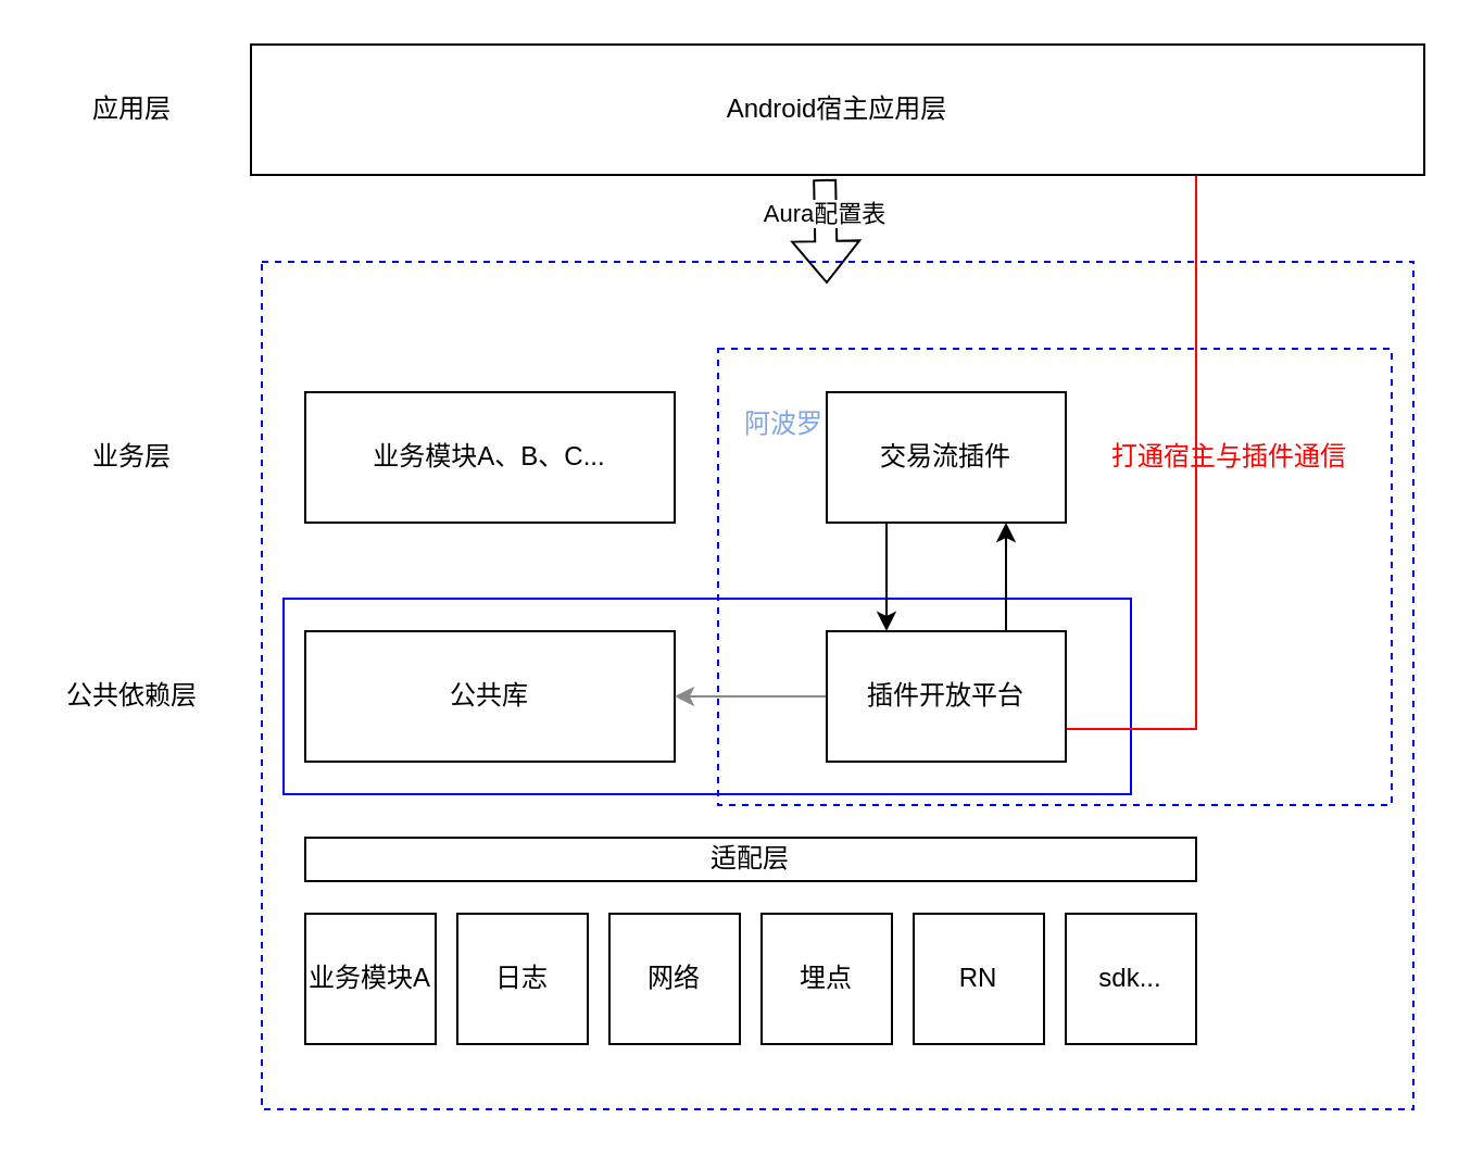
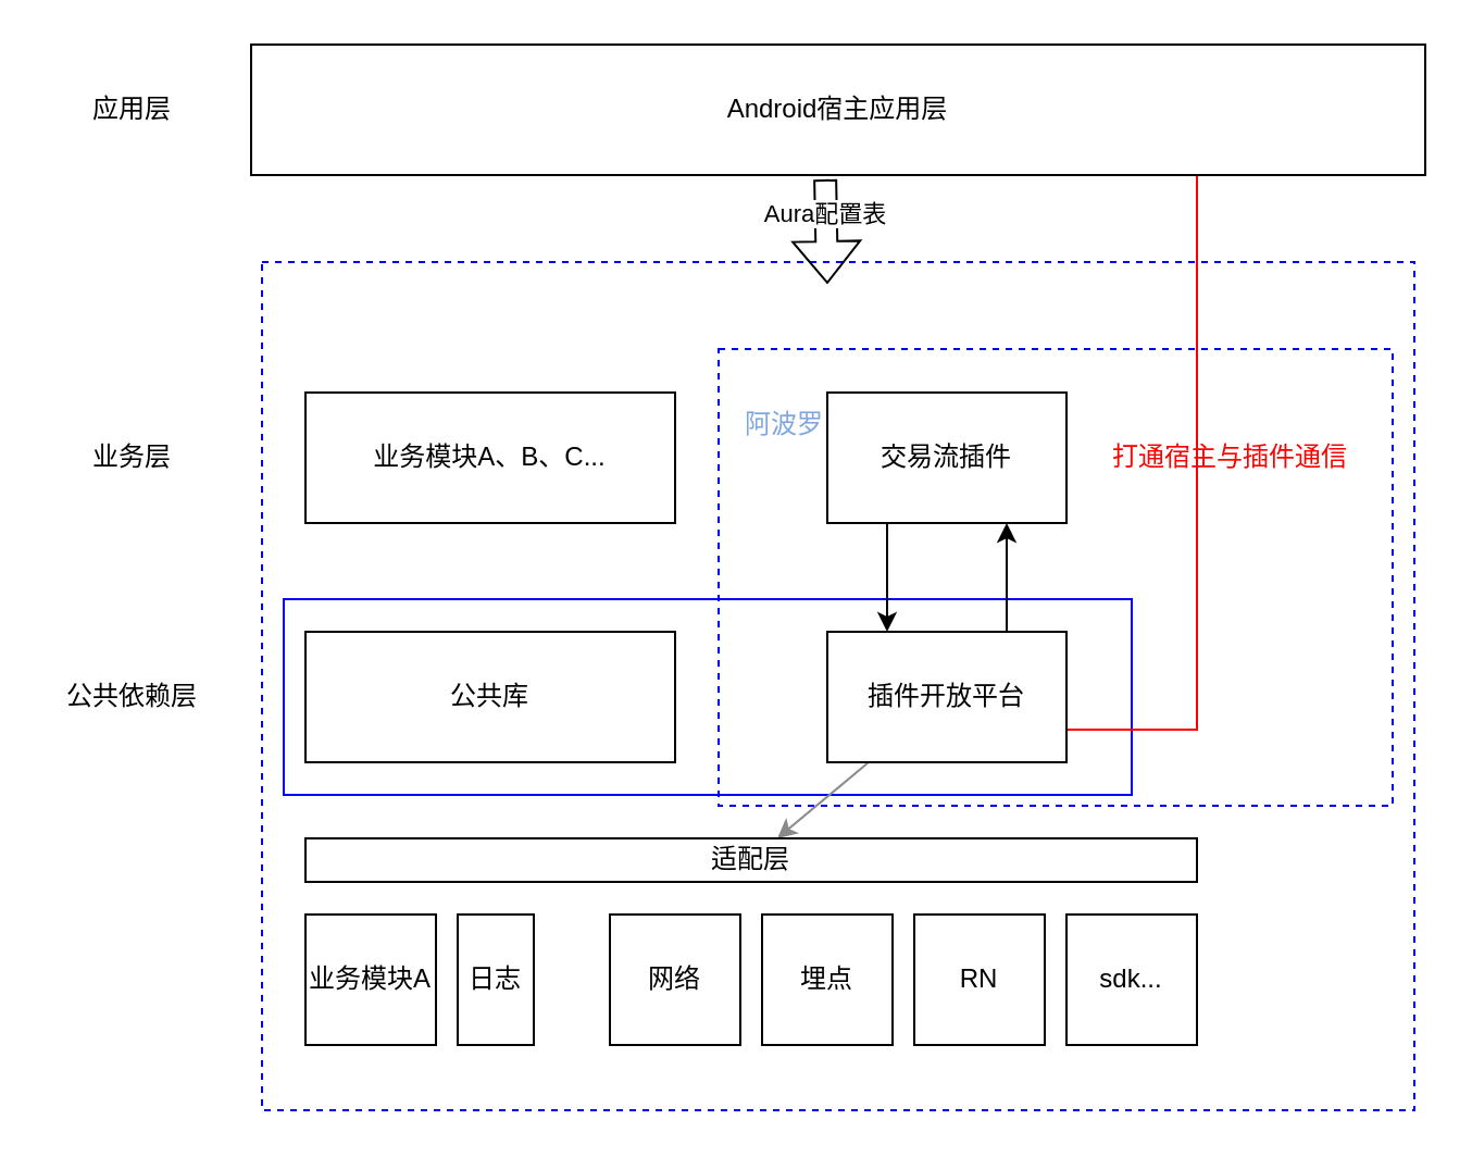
  <mxCell id="0" />
  <mxCell id="1" parent="0" />
  <mxCell id="2" value="" style="rounded=0;whiteSpace=wrap;html=1;dashed=1;fontColor=#FFFF00;strokeColor=#0000FF;" vertex="1" parent="1"><mxGeometry x="120" y="120" width="530" height="390" as="geometry" /></mxCell>
  <mxCell id="3" value="" style="rounded=0;whiteSpace=wrap;html=1;dashed=1;fontColor=#FFFF00;strokeColor=#0000FF;" vertex="1" parent="1"><mxGeometry x="330" y="160" width="310" height="210" as="geometry" /></mxCell>
  <mxCell id="4" value="" style="rounded=0;whiteSpace=wrap;html=1;strokeColor=#0000FF;labelBackgroundColor=none;fontColor=none;noLabel=1;fillColor=none;" vertex="1" parent="1"><mxGeometry x="130" y="275" width="390" height="90" as="geometry" /></mxCell>
  <mxCell id="5" value="" style="edgeStyle=none;rounded=0;orthogonalLoop=1;jettySize=auto;html=1;exitX=0.25;exitY=1;exitDx=0;exitDy=0;entryX=0.25;entryY=0;entryDx=0;entryDy=0;" edge="1" parent="1" source="6" target="12"><mxGeometry relative="1" as="geometry" /></mxCell>
  <mxCell id="6" value="交易流插件" style="rounded=0;whiteSpace=wrap;html=1;" vertex="1" parent="1"><mxGeometry x="380" y="180" width="110" height="60" as="geometry" /></mxCell>
  <mxCell id="7" value="业务模块A、B、C..." style="rounded=0;whiteSpace=wrap;html=1;" vertex="1" parent="1"><mxGeometry x="140" y="180" width="170" height="60" as="geometry" /></mxCell>
  <mxCell id="8" value="公共库" style="rounded=0;whiteSpace=wrap;html=1;" vertex="1" parent="1"><mxGeometry x="140" y="290" width="170" height="60" as="geometry" /></mxCell>
  <mxCell id="9" value="" style="edgeStyle=none;rounded=0;orthogonalLoop=1;jettySize=auto;html=1;entryX=0.75;entryY=1;entryDx=0;entryDy=0;exitX=0.75;exitY=0;exitDx=0;exitDy=0;" edge="1" parent="1" source="12" target="6"><mxGeometry relative="1" as="geometry" /></mxCell>
  <mxCell id="10" value="" style="edgeStyle=none;rounded=0;orthogonalLoop=1;jettySize=auto;html=1;exitX=1;exitY=0.75;exitDx=0;exitDy=0;strokeColor=#FF0000;" edge="1" parent="1" source="12"><mxGeometry relative="1" as="geometry"><mxPoint x="550" y="70" as="targetPoint" /><Array as="points"><mxPoint x="550" y="335" /></Array></mxGeometry></mxCell>
- <mxCell id="11" value="" style="edgeStyle=none;rounded=0;orthogonalLoop=1;jettySize=auto;html=1;strokeColor=#8A8A8A;" edge="1" parent="1" source="12" target="8"><mxGeometry relative="1" as="geometry" /></mxCell>
+ <mxCell id="11" value="" style="edgeStyle=none;rounded=0;orthogonalLoop=1;jettySize=auto;html=1;strokeColor=#8A8A8A;" edge="1" parent="1" source="12" target="24"><mxGeometry relative="1" as="geometry" /></mxCell>
  <mxCell id="12" value="插件开放平台" style="rounded=0;whiteSpace=wrap;html=1;" vertex="1" parent="1"><mxGeometry x="380" y="290" width="110" height="60" as="geometry" /></mxCell>
  <mxCell id="13" value="Android宿主应用层" style="rounded=0;whiteSpace=wrap;html=1;" vertex="1" parent="1"><mxGeometry x="115" y="20" width="540" height="60" as="geometry" /></mxCell>
  <mxCell id="14" value="" style="edgeStyle=none;shape=flexArrow;rounded=0;orthogonalLoop=1;jettySize=auto;html=1;exitX=0.489;exitY=1.033;exitDx=0;exitDy=0;exitPerimeter=0;" edge="1" parent="1" source="13"><mxGeometry relative="1" as="geometry"><mxPoint x="380" y="70" as="sourcePoint" /><mxPoint x="380" y="130" as="targetPoint" /><Array as="points" /></mxGeometry></mxCell>
  <mxCell id="15" value="Aura配置表" style="edgeLabel;html=1;align=center;verticalAlign=middle;resizable=0;points=[];" vertex="1" connectable="0" parent="14"><mxGeometry x="-0.322" y="-1" relative="1" as="geometry"><mxPoint as="offset" /></mxGeometry></mxCell>
  <mxCell id="16" value="应用层" style="text;html=1;align=center;verticalAlign=middle;resizable=0;points=[];autosize=1;strokeColor=none;fillColor=none;" vertex="1" parent="1"><mxGeometry x="30" y="35" width="60" height="30" as="geometry" /></mxCell>
  <mxCell id="17" value="业务层" style="text;html=1;align=center;verticalAlign=middle;resizable=0;points=[];autosize=1;strokeColor=none;fillColor=none;" vertex="1" parent="1"><mxGeometry x="30" y="195" width="60" height="30" as="geometry" /></mxCell>
  <mxCell id="18" value="公共依赖层" style="text;html=1;align=center;verticalAlign=middle;resizable=0;points=[];autosize=1;strokeColor=none;fillColor=none;" vertex="1" parent="1"><mxGeometry x="20" y="305" width="80" height="30" as="geometry" /></mxCell>
  <mxCell id="19" value="&lt;font color=&quot;#7ea6e0&quot;&gt;阿波罗&lt;/font&gt;" style="text;html=1;align=center;verticalAlign=middle;resizable=0;points=[];autosize=1;strokeColor=none;fillColor=none;" vertex="1" parent="1"><mxGeometry x="330" y="180" width="60" height="30" as="geometry" /></mxCell>
  <mxCell id="20" value="打通宿主与插件通信" style="text;html=1;align=center;verticalAlign=middle;resizable=0;points=[];autosize=1;strokeColor=none;fillColor=none;fontColor=#FF0000;" vertex="1" parent="1"><mxGeometry x="500" y="195" width="130" height="30" as="geometry" /></mxCell>
  <mxCell id="21" value="业务模块A" style="rounded=0;whiteSpace=wrap;html=1;" vertex="1" parent="1"><mxGeometry x="140" y="420" width="60" height="60" as="geometry" /></mxCell>
- <mxCell id="22" value="日志" style="rounded=0;whiteSpace=wrap;html=1;" vertex="1" parent="1"><mxGeometry x="210" y="420" width="60" height="60" as="geometry" /></mxCell>
+ <mxCell id="22" value="日志" style="rounded=0;whiteSpace=wrap;html=1;" vertex="1" parent="1"><mxGeometry x="210" y="420" width="35" height="60" as="geometry" /></mxCell>
  <mxCell id="23" value="网络" style="rounded=0;whiteSpace=wrap;html=1;" vertex="1" parent="1"><mxGeometry x="280" y="420" width="60" height="60" as="geometry" /></mxCell>
  <mxCell id="24" value="适配层" style="rounded=0;whiteSpace=wrap;html=1;" vertex="1" parent="1"><mxGeometry x="140" y="385" width="410" height="20" as="geometry" /></mxCell>
  <mxCell id="25" value="埋点" style="rounded=0;whiteSpace=wrap;html=1;" vertex="1" parent="1"><mxGeometry x="350" y="420" width="60" height="60" as="geometry" /></mxCell>
  <mxCell id="26" value="sdk..." style="rounded=0;whiteSpace=wrap;html=1;" vertex="1" parent="1"><mxGeometry x="490" y="420" width="60" height="60" as="geometry" /></mxCell>
  <mxCell id="27" value="RN" style="rounded=0;whiteSpace=wrap;html=1;" vertex="1" parent="1"><mxGeometry x="420" y="420" width="60" height="60" as="geometry" /></mxCell>
